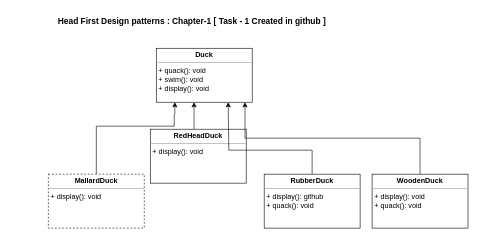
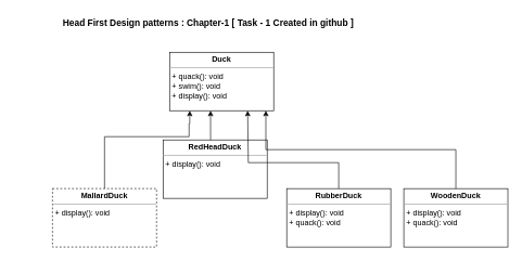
  <mxCell id="0" />
  <mxCell id="1" parent="0" />
  <mxCell id="2" value="&lt;p style=&quot;margin:0px;margin-top:4px;text-align:center;&quot;&gt;&lt;b&gt;Duck&lt;/b&gt;&lt;/p&gt;&lt;hr size=&quot;1&quot;&gt;&lt;p style=&quot;margin:0px;margin-left:4px;&quot;&gt;&lt;/p&gt;&lt;p style=&quot;margin:0px;margin-left:4px;&quot;&gt;+ quack(): void&lt;/p&gt;&lt;p style=&quot;margin:0px;margin-left:4px;&quot;&gt;+ swim(): void&lt;/p&gt;&lt;p style=&quot;margin:0px;margin-left:4px;&quot;&gt;+ display(): void&lt;/p&gt;" style="verticalAlign=top;align=left;overflow=fill;fontSize=12;fontFamily=Helvetica;html=1;whiteSpace=wrap;" vertex="1" parent="1"><mxGeometry x="260" y="80" width="160" height="90" as="geometry" /></mxCell>
  <mxCell id="3" style="edgeStyle=orthogonalEdgeStyle;rounded=0;orthogonalLoop=1;jettySize=auto;html=1;" edge="1" parent="1" source="4"><mxGeometry relative="1" as="geometry"><mxPoint x="291" y="170" as="targetPoint" /><Array as="points"><mxPoint x="160" y="210" /><mxPoint x="290" y="210" /><mxPoint x="290" y="190" /><mxPoint x="291" y="190" /></Array></mxGeometry></mxCell>
  <mxCell id="4" value="&lt;p style=&quot;margin:0px;margin-top:4px;text-align:center;&quot;&gt;&lt;b&gt;MallardDuck&lt;/b&gt;&lt;/p&gt;&lt;hr size=&quot;1&quot;&gt;&lt;p style=&quot;margin:0px;margin-left:4px;&quot;&gt;&lt;/p&gt;&lt;p style=&quot;margin:0px;margin-left:4px;&quot;&gt;&lt;span style=&quot;background-color: initial;&quot;&gt;+ display(): void&lt;/span&gt;&lt;br&gt;&lt;/p&gt;" style="verticalAlign=top;align=left;overflow=fill;fontSize=12;fontFamily=Helvetica;html=1;whiteSpace=wrap;dashed=1;" vertex="1" parent="1"><mxGeometry x="80" y="290" width="160" height="90" as="geometry" /></mxCell>
  <mxCell id="5" value="&lt;p style=&quot;margin:0px;margin-top:4px;text-align:center;&quot;&gt;&lt;b&gt;RedHeadDuck&lt;/b&gt;&lt;/p&gt;&lt;hr size=&quot;1&quot;&gt;&lt;p style=&quot;margin:0px;margin-left:4px;&quot;&gt;&lt;/p&gt;&lt;p style=&quot;margin:0px;margin-left:4px;&quot;&gt;&lt;span style=&quot;background-color: initial;&quot;&gt;+ display(): void&lt;/span&gt;&lt;br&gt;&lt;/p&gt;" style="verticalAlign=top;align=left;overflow=fill;fontSize=12;fontFamily=Helvetica;html=1;whiteSpace=wrap;" vertex="1" parent="1"><mxGeometry x="250" y="215" width="160" height="90" as="geometry" /></mxCell>
  <mxCell id="6" style="edgeStyle=orthogonalEdgeStyle;rounded=0;orthogonalLoop=1;jettySize=auto;html=1;entryX=0.75;entryY=1;entryDx=0;entryDy=0;" edge="1" parent="1" source="7" target="2"><mxGeometry relative="1" as="geometry"><mxPoint x="380" y="180" as="targetPoint" /><Array as="points"><mxPoint x="520" y="250" /><mxPoint x="381" y="250" /></Array></mxGeometry></mxCell>
- <mxCell id="7" value="&lt;p style=&quot;margin:0px;margin-top:4px;text-align:center;&quot;&gt;&lt;b&gt;RubberDuck&lt;/b&gt;&lt;/p&gt;&lt;hr size=&quot;1&quot;&gt;&lt;p style=&quot;margin:0px;margin-left:4px;&quot;&gt;&lt;/p&gt;&lt;p style=&quot;margin:0px;margin-left:4px;&quot;&gt;&lt;span style=&quot;background-color: initial;&quot;&gt;+ display(): github&lt;/span&gt;&lt;br&gt;&lt;/p&gt;&lt;p style=&quot;margin:0px;margin-left:4px;&quot;&gt;&lt;span style=&quot;background-color: initial;&quot;&gt;+ quack(): void&lt;/span&gt;&lt;/p&gt;" style="verticalAlign=top;align=left;overflow=fill;fontSize=12;fontFamily=Helvetica;html=1;whiteSpace=wrap;" vertex="1" parent="1"><mxGeometry x="440" y="290" width="160" height="90" as="geometry" /></mxCell>
+ <mxCell id="7" value="&lt;p style=&quot;margin:0px;margin-top:4px;text-align:center;&quot;&gt;&lt;b&gt;RubberDuck&lt;/b&gt;&lt;/p&gt;&lt;hr size=&quot;1&quot;&gt;&lt;p style=&quot;margin:0px;margin-left:4px;&quot;&gt;&lt;/p&gt;&lt;p style=&quot;margin:0px;margin-left:4px;&quot;&gt;&lt;span style=&quot;background-color: initial;&quot;&gt;+ display(): void&lt;/span&gt;&lt;br&gt;&lt;/p&gt;&lt;p style=&quot;margin:0px;margin-left:4px;&quot;&gt;&lt;span style=&quot;background-color: initial;&quot;&gt;+ quack(): void&lt;/span&gt;&lt;/p&gt;" style="verticalAlign=top;align=left;overflow=fill;fontSize=12;fontFamily=Helvetica;html=1;whiteSpace=wrap;" vertex="1" parent="1"><mxGeometry x="440" y="290" width="160" height="90" as="geometry" /></mxCell>
  <mxCell id="8" value="&lt;p style=&quot;margin:0px;margin-top:4px;text-align:center;&quot;&gt;&lt;b&gt;WoodenDuck&lt;/b&gt;&lt;/p&gt;&lt;hr size=&quot;1&quot;&gt;&lt;p style=&quot;margin:0px;margin-left:4px;&quot;&gt;&lt;/p&gt;&lt;p style=&quot;margin:0px;margin-left:4px;&quot;&gt;&lt;span style=&quot;background-color: initial;&quot;&gt;+ display(): void&lt;/span&gt;&lt;br&gt;&lt;/p&gt;&lt;p style=&quot;margin:0px;margin-left:4px;&quot;&gt;&lt;span style=&quot;background-color: initial;&quot;&gt;+ quack(): void&lt;/span&gt;&lt;/p&gt;" style="verticalAlign=top;align=left;overflow=fill;fontSize=12;fontFamily=Helvetica;html=1;whiteSpace=wrap;" vertex="1" parent="1"><mxGeometry x="620" y="290" width="160" height="90" as="geometry" /></mxCell>
  <mxCell id="9" style="edgeStyle=orthogonalEdgeStyle;rounded=0;orthogonalLoop=1;jettySize=auto;html=1;" edge="1" parent="1" source="5"><mxGeometry relative="1" as="geometry"><mxPoint x="323" y="170" as="targetPoint" /><Array as="points"><mxPoint x="323" y="231" /><mxPoint x="324" y="231" /></Array></mxGeometry></mxCell>
  <mxCell id="10" style="edgeStyle=orthogonalEdgeStyle;rounded=0;orthogonalLoop=1;jettySize=auto;html=1;entryX=0.925;entryY=1;entryDx=0;entryDy=0;entryPerimeter=0;" edge="1" parent="1" source="8" target="2"><mxGeometry relative="1" as="geometry"><Array as="points"><mxPoint x="700" y="230" /><mxPoint x="408" y="230" /></Array></mxGeometry></mxCell>
  <mxCell id="11" value="&lt;b style=&quot;font-size: 14px;&quot;&gt;&lt;span style=&quot;white-space: pre;&quot;&gt;&#09;&lt;/span&gt;&lt;span style=&quot;white-space: pre;&quot;&gt;&#09;&lt;/span&gt;Head First Design patterns : Chapter-1 [ Task - 1 Created in github ]&amp;nbsp;&lt;/b&gt;" style="text;html=1;align=center;verticalAlign=middle;resizable=0;points=[];autosize=1;strokeColor=none;fillColor=none;" vertex="1" parent="1"><mxGeometry x="20" y="20" width="540" height="30" as="geometry" /></mxCell>
